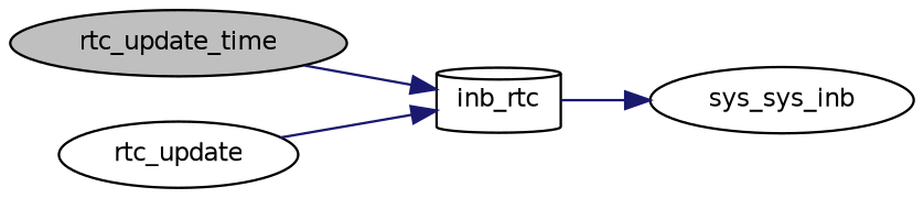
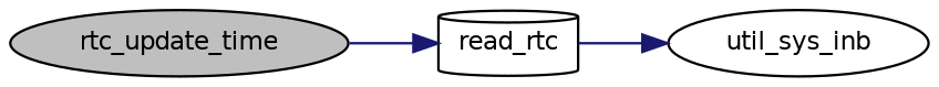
  digraph {
    rankdir=LR
    node [color=black fillcolor=white fontname=Helvetica fontsize=10 shape=ellipse style=filled]
    edge [color=midnightblue fontname=Helvetica fontsize=10 labelfontname=Helvetica labelfontsize=10 style=solid]
    n1 [fillcolor=grey75 fontcolor=black height=0.2 label=rtc_update_time width=0.4]
-   n2 [height=0.2 label=inb_rtc shape=cylinder width=0.4]
-   n3 [height=0.2 label=sys_sys_inb width=0.4]
-   n4 [height=0.2 label=rtc_update width=0.4]
+   n2 [height=0.2 label=read_rtc shape=cylinder width=0.4]
+   n3 [height=0.2 label=util_sys_inb width=0.4]
    n1 -> n2
    n2 -> n3
-   n4 -> n2
  }
